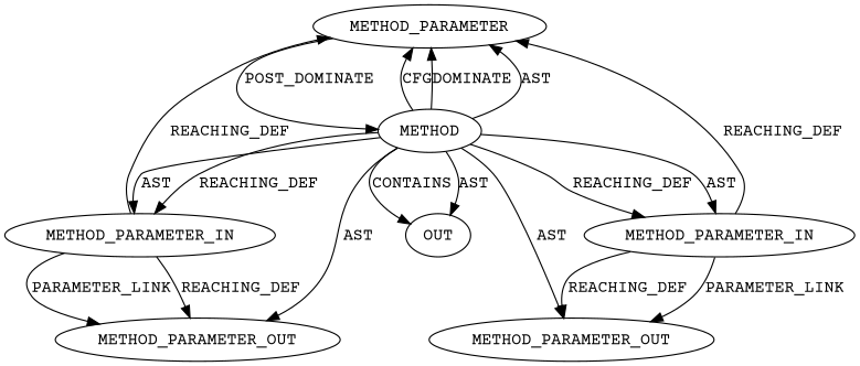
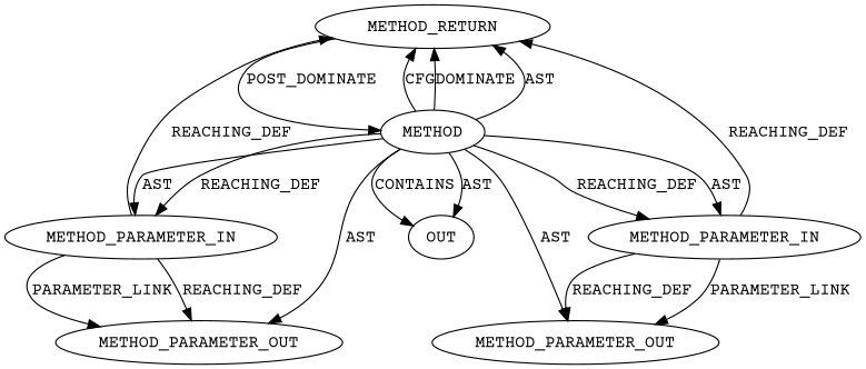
  digraph {
    fontname="Courier Prime"
    node [CODE="<empty>" EVALUATION_STRATEGY=BY_VALUE ORDER=2 TYPE_FULL_NAME=ANY fontname="Courier Prime" IS_VARIADIC=false]
    edge [fontname="Courier Prime"]
-   n1 [CODE=RET label=METHOD_PARAMETER IS_VARIADIC=""]
+   n1 [CODE=RET label=METHOD_RETURN IS_VARIADIC=""]
    n2 [AST_PARENT_FULL_NAME="<global>" AST_PARENT_TYPE=NAMESPACE_BLOCK FILENAME="<empty>" FULL_NAME=PKCS12err IS_EXTERNAL=true NAME=PKCS12err ORDER=0 label=METHOD EVALUATION_STRATEGY="" TYPE_FULL_NAME="" IS_VARIADIC=""]
    n3 [ARGUMENT_INDEX=1 ORDER=1 label=OUT EVALUATION_STRATEGY="" IS_VARIADIC=""]
    n4 [CODE=p1 INDEX=1 NAME=p1 ORDER=1 label=METHOD_PARAMETER_OUT]
    n5 [CODE=p1 INDEX=1 NAME=p1 ORDER=1 label=METHOD_PARAMETER_IN]
    n6 [CODE=p2 INDEX=2 NAME=p2 label=METHOD_PARAMETER_OUT]
    n7 [CODE=p2 INDEX=2 NAME=p2 label=METHOD_PARAMETER_IN]
    n1 -> n2 [label=POST_DOMINATE]
    n2 -> n1 [label=CFG]
    n2 -> n1 [label=DOMINATE]
    n2 -> n1 [label=AST]
    n2 -> n3 [label=AST]
    n2 -> n3 [label=CONTAINS]
    n2 -> n4 [label=AST]
    n2 -> n5 [label=AST]
    n2 -> n5 [label=REACHING_DEF]
    n2 -> n6 [label=AST]
    n2 -> n7 [label=REACHING_DEF]
    n2 -> n7 [label=AST]
    n5 -> n1 [VARIABLE=p1 label=REACHING_DEF]
    n5 -> n4 [label=PARAMETER_LINK]
    n5 -> n4 [VARIABLE=p1 label=REACHING_DEF]
    n7 -> n1 [VARIABLE=p2 label=REACHING_DEF]
    n7 -> n6 [label=PARAMETER_LINK]
    n7 -> n6 [VARIABLE=p2 label=REACHING_DEF]
  }
